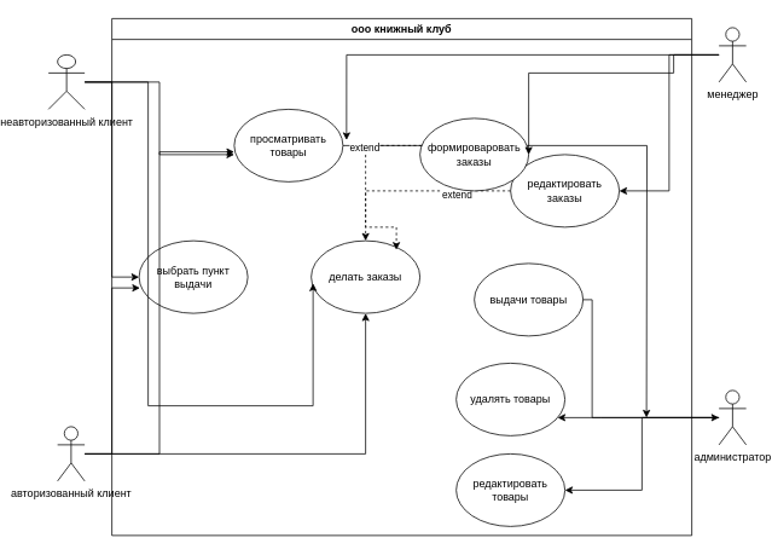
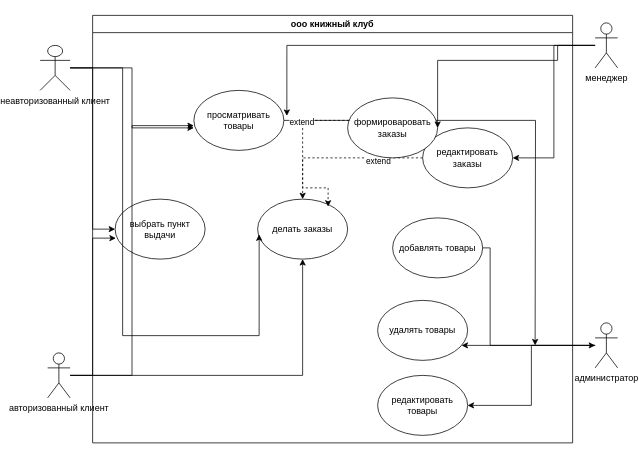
  <mxCell id="0" />
  <mxCell id="1" parent="0" />
  <mxCell id="2" style="edgeStyle=orthogonalEdgeStyle;rounded=0;orthogonalLoop=1;jettySize=auto;html=1;entryX=0;entryY=0.5;entryDx=0;entryDy=0;" edge="1" parent="1" source="3" target="17"><mxGeometry relative="1" as="geometry" /></mxCell>
  <mxCell id="3" value="неавторизованный клиент" style="shape=umlActor;verticalLabelPosition=bottom;verticalAlign=top;html=1;outlineConnect=0;" vertex="1" parent="1"><mxGeometry x="20" y="60" width="40" height="60" as="geometry" /></mxCell>
  <mxCell id="4" value="ооо книжный клуб" style="swimlane;whiteSpace=wrap;html=1;" vertex="1" parent="1"><mxGeometry x="90" y="20" width="640" height="570" as="geometry" /></mxCell>
  <mxCell id="5" style="edgeStyle=orthogonalEdgeStyle;rounded=0;orthogonalLoop=1;jettySize=auto;html=1;" edge="1" parent="4" source="6"><mxGeometry relative="1" as="geometry"><mxPoint x="590" y="440" as="targetPoint" /></mxGeometry></mxCell>
  <mxCell id="6" value="просматривать товары" style="ellipse;whiteSpace=wrap;html=1;" vertex="1" parent="4"><mxGeometry x="135" y="100" width="120" height="80" as="geometry" /></mxCell>
  <mxCell id="7" value="делать заказы" style="ellipse;whiteSpace=wrap;html=1;" vertex="1" parent="4"><mxGeometry x="220" y="245" width="120" height="80" as="geometry" /></mxCell>
  <mxCell id="8" style="edgeStyle=orthogonalEdgeStyle;rounded=0;orthogonalLoop=1;jettySize=auto;html=1;dashed=1;" edge="1" parent="4" source="10" target="7"><mxGeometry relative="1" as="geometry" /></mxCell>
  <mxCell id="9" value="extend" style="edgeLabel;html=1;align=center;verticalAlign=middle;resizable=0;points=[];" vertex="1" connectable="0" parent="8"><mxGeometry x="-0.439" y="4" relative="1" as="geometry"><mxPoint as="offset" /></mxGeometry></mxCell>
  <mxCell id="10" value="редакти&lt;span style=&quot;background-color: initial;&quot;&gt;ровать заказы&lt;/span&gt;" style="ellipse;whiteSpace=wrap;html=1;" vertex="1" parent="4"><mxGeometry x="440" y="150" width="120" height="80" as="geometry" /></mxCell>
  <mxCell id="11" value="формироваровать заказы" style="ellipse;whiteSpace=wrap;html=1;" vertex="1" parent="4"><mxGeometry x="340" y="110" width="120" height="80" as="geometry" /></mxCell>
  <mxCell id="12" style="edgeStyle=orthogonalEdgeStyle;rounded=0;orthogonalLoop=1;jettySize=auto;html=1;entryX=0.783;entryY=0.125;entryDx=0;entryDy=0;entryPerimeter=0;dashed=1;" edge="1" parent="4" source="11" target="7"><mxGeometry relative="1" as="geometry"><Array as="points"><mxPoint x="410" y="140" /><mxPoint x="280" y="140" /><mxPoint x="280" y="230" /><mxPoint x="314" y="230" /></Array></mxGeometry></mxCell>
  <mxCell id="13" value="extend" style="edgeLabel;html=1;align=center;verticalAlign=middle;resizable=0;points=[];" vertex="1" connectable="0" parent="12"><mxGeometry x="-0.398" y="-2" relative="1" as="geometry"><mxPoint as="offset" /></mxGeometry></mxCell>
  <mxCell id="14" value="удалять товары" style="ellipse;whiteSpace=wrap;html=1;" vertex="1" parent="4"><mxGeometry x="380" y="380" width="120" height="80" as="geometry" /></mxCell>
  <mxCell id="15" value="редактировать товары" style="ellipse;whiteSpace=wrap;html=1;" vertex="1" parent="4"><mxGeometry x="380" y="480" width="120" height="80" as="geometry" /></mxCell>
- <mxCell id="16" value="выдачи товары" style="ellipse;whiteSpace=wrap;html=1;" vertex="1" parent="4"><mxGeometry x="400" y="270" width="120" height="80" as="geometry" /></mxCell>
+ <mxCell id="16" value="добавлять товары" style="ellipse;whiteSpace=wrap;html=1;" vertex="1" parent="4"><mxGeometry x="400" y="270" width="120" height="80" as="geometry" /></mxCell>
  <mxCell id="17" value="выбрать пункт выдачи" style="ellipse;whiteSpace=wrap;html=1;" vertex="1" parent="4"><mxGeometry x="30" y="245" width="120" height="80" as="geometry" /></mxCell>
  <mxCell id="18" style="edgeStyle=orthogonalEdgeStyle;rounded=0;orthogonalLoop=1;jettySize=auto;html=1;" edge="1" parent="1" source="19" target="7"><mxGeometry relative="1" as="geometry" /></mxCell>
  <mxCell id="19" value="авторизованный клиент&lt;div&gt;&lt;br&gt;&lt;/div&gt;" style="shape=umlActor;verticalLabelPosition=bottom;verticalAlign=top;html=1;outlineConnect=0;" vertex="1" parent="1"><mxGeometry x="30" y="470" width="30" height="60" as="geometry" /></mxCell>
  <mxCell id="20" value="" style="edgeStyle=orthogonalEdgeStyle;rounded=0;orthogonalLoop=1;jettySize=auto;html=1;entryX=1.033;entryY=0.425;entryDx=0;entryDy=0;entryPerimeter=0;" edge="1" parent="1" source="23" target="6"><mxGeometry relative="1" as="geometry"><mxPoint x="690" y="300" as="targetPoint" /></mxGeometry></mxCell>
  <mxCell id="21" style="edgeStyle=orthogonalEdgeStyle;rounded=0;orthogonalLoop=1;jettySize=auto;html=1;entryX=1;entryY=0.5;entryDx=0;entryDy=0;" edge="1" parent="1" source="23" target="11"><mxGeometry relative="1" as="geometry"><Array as="points"><mxPoint x="710" y="60" /><mxPoint x="710" y="80" /></Array></mxGeometry></mxCell>
  <mxCell id="22" style="edgeStyle=orthogonalEdgeStyle;rounded=0;orthogonalLoop=1;jettySize=auto;html=1;entryX=1;entryY=0.5;entryDx=0;entryDy=0;" edge="1" parent="1" source="23" target="10"><mxGeometry relative="1" as="geometry" /></mxCell>
  <mxCell id="23" value="менеджер" style="shape=umlActor;verticalLabelPosition=bottom;verticalAlign=top;html=1;outlineConnect=0;" vertex="1" parent="1"><mxGeometry x="760" y="30" width="30" height="60" as="geometry" /></mxCell>
  <mxCell id="24" style="edgeStyle=orthogonalEdgeStyle;rounded=0;orthogonalLoop=1;jettySize=auto;html=1;" edge="1" parent="1" source="26" target="14"><mxGeometry relative="1" as="geometry"><Array as="points"><mxPoint x="630" y="460" /><mxPoint x="630" y="460" /></Array></mxGeometry></mxCell>
  <mxCell id="25" style="edgeStyle=orthogonalEdgeStyle;rounded=0;orthogonalLoop=1;jettySize=auto;html=1;entryX=1;entryY=0.5;entryDx=0;entryDy=0;" edge="1" parent="1" source="26" target="15"><mxGeometry relative="1" as="geometry" /></mxCell>
  <mxCell id="26" value="администратор" style="shape=umlActor;verticalLabelPosition=bottom;verticalAlign=top;html=1;outlineConnect=0;" vertex="1" parent="1"><mxGeometry x="760" y="430" width="30" height="60" as="geometry" /></mxCell>
  <mxCell id="27" style="edgeStyle=orthogonalEdgeStyle;rounded=0;orthogonalLoop=1;jettySize=auto;html=1;entryX=0;entryY=0.588;entryDx=0;entryDy=0;entryPerimeter=0;" edge="1" parent="1" source="19" target="6"><mxGeometry relative="1" as="geometry" /></mxCell>
  <mxCell id="28" style="edgeStyle=orthogonalEdgeStyle;rounded=0;orthogonalLoop=1;jettySize=auto;html=1;entryX=0;entryY=0.625;entryDx=0;entryDy=0;entryPerimeter=0;" edge="1" parent="1" source="3" target="6"><mxGeometry relative="1" as="geometry" /></mxCell>
  <mxCell id="29" style="edgeStyle=orthogonalEdgeStyle;rounded=0;orthogonalLoop=1;jettySize=auto;html=1;entryX=0.017;entryY=0.588;entryDx=0;entryDy=0;entryPerimeter=0;" edge="1" parent="1" source="3" target="7"><mxGeometry relative="1" as="geometry"><Array as="points"><mxPoint x="130" y="90" /><mxPoint x="130" y="447" /></Array></mxGeometry></mxCell>
  <mxCell id="30" style="edgeStyle=orthogonalEdgeStyle;rounded=0;orthogonalLoop=1;jettySize=auto;html=1;" edge="1" parent="1" source="16" target="26"><mxGeometry relative="1" as="geometry"><Array as="points"><mxPoint x="620" y="330" /><mxPoint x="620" y="460" /></Array></mxGeometry></mxCell>
  <mxCell id="31" style="edgeStyle=orthogonalEdgeStyle;rounded=0;orthogonalLoop=1;jettySize=auto;html=1;entryX=0.008;entryY=0.65;entryDx=0;entryDy=0;entryPerimeter=0;" edge="1" parent="1" source="19" target="17"><mxGeometry relative="1" as="geometry" /></mxCell>
